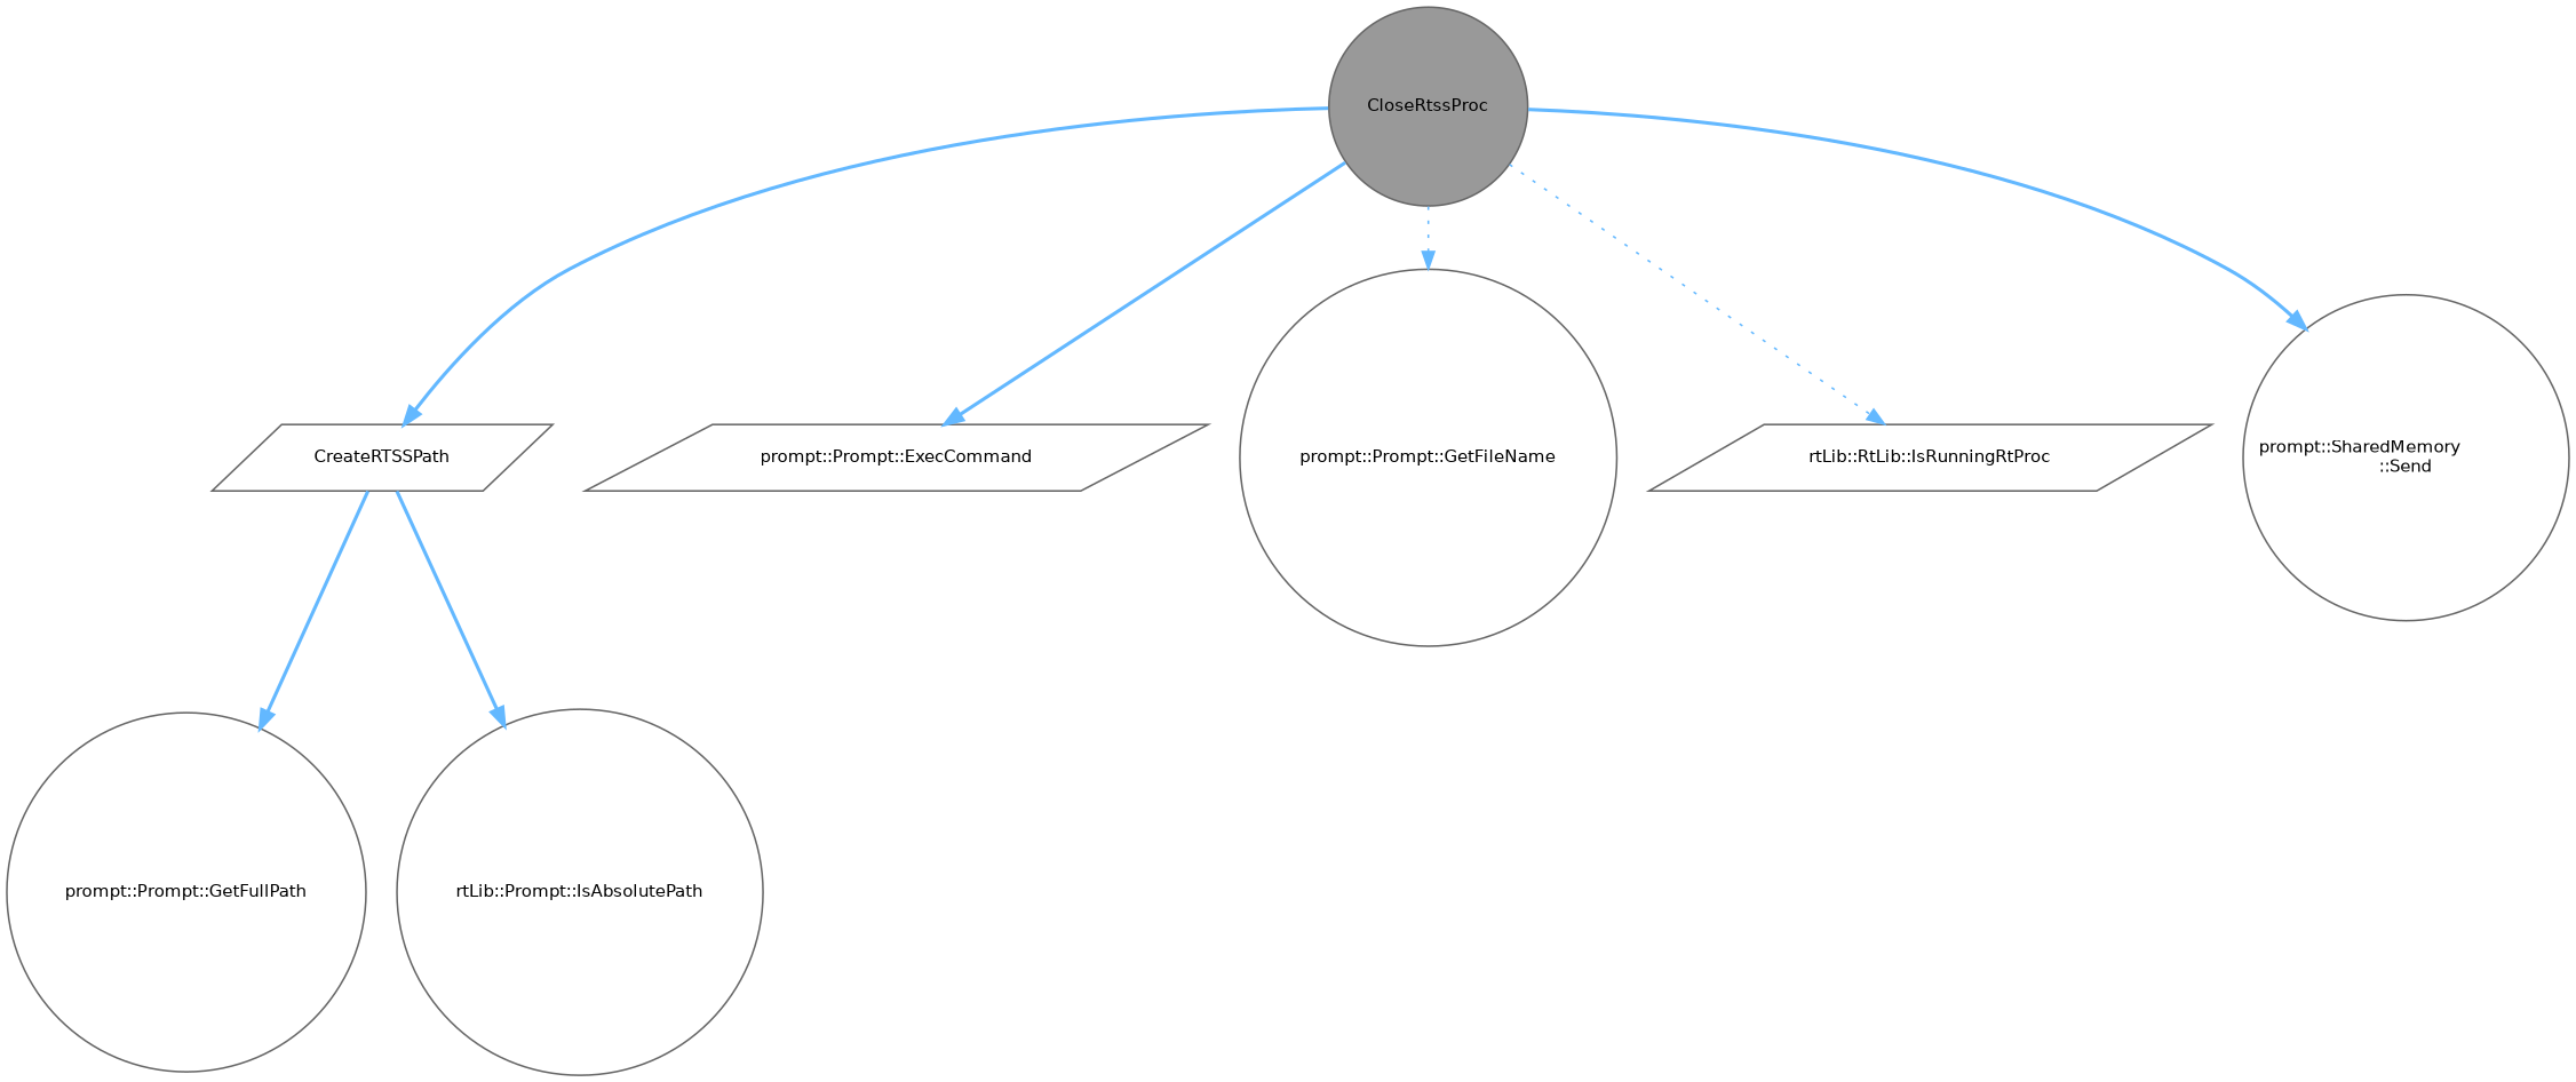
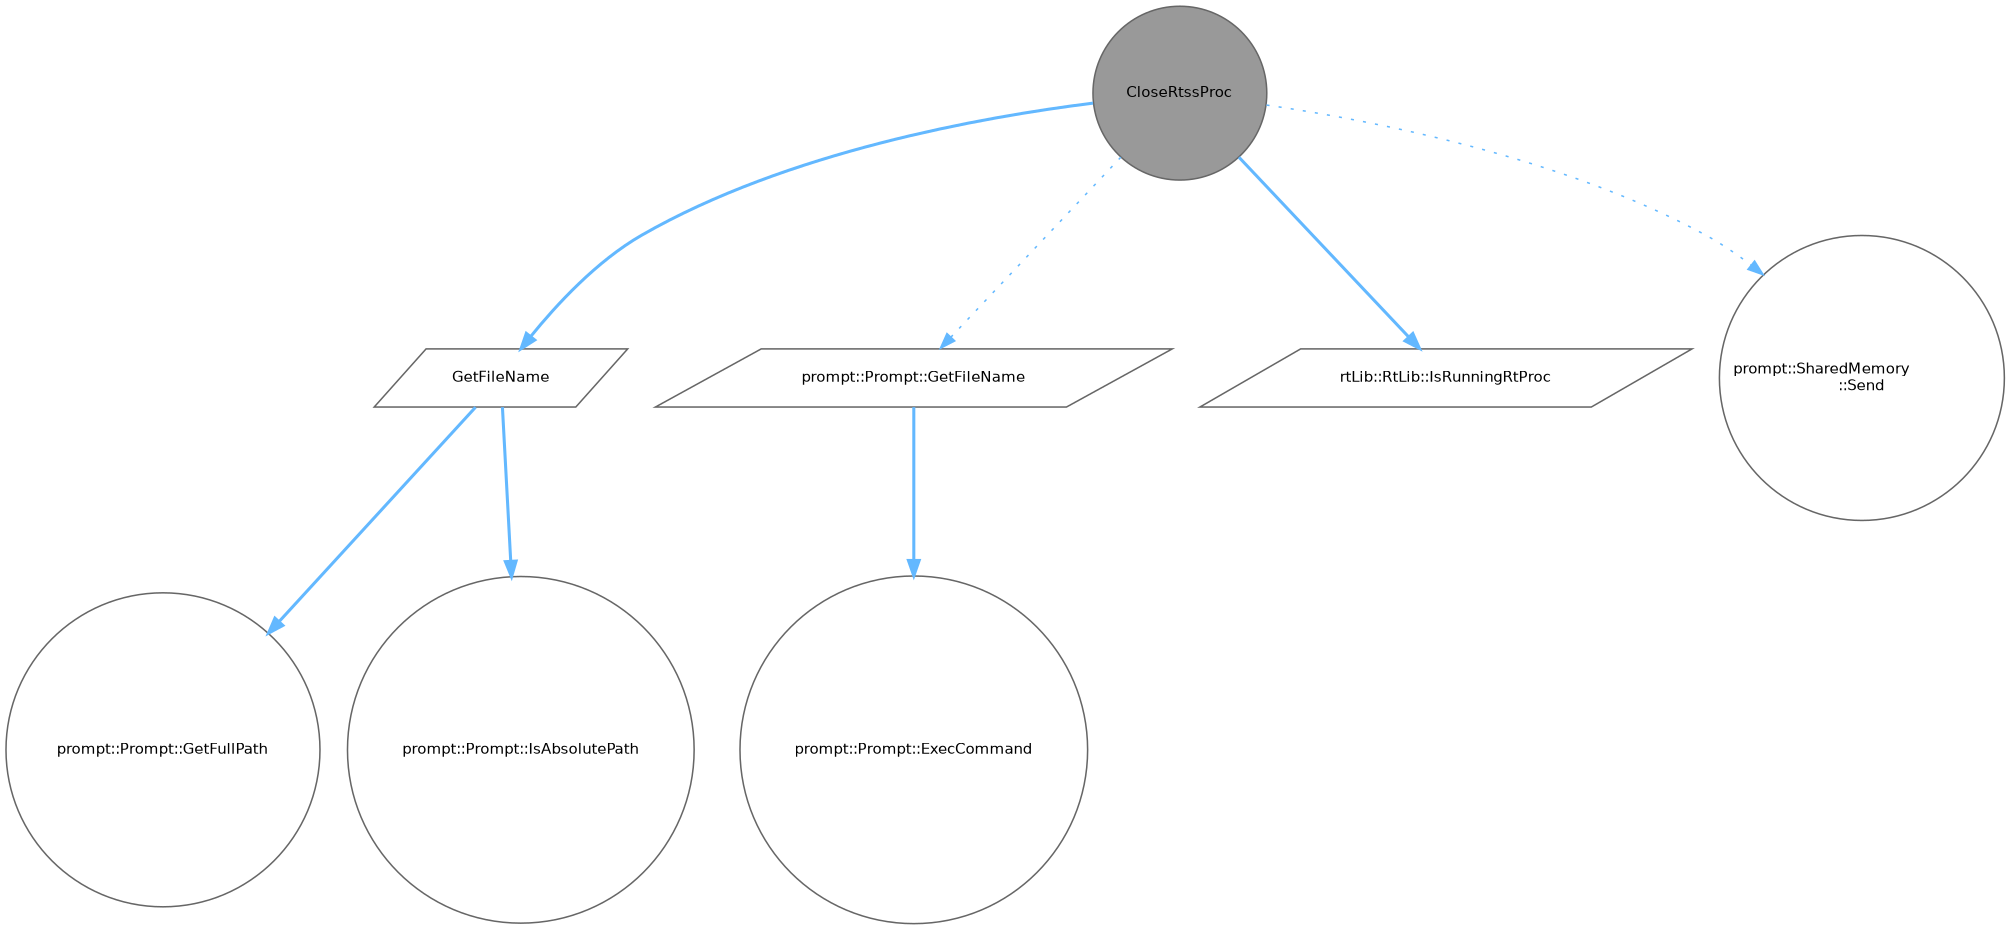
  digraph {
    rankdir=TB
    node [color=grey40 fillcolor=white fontname=Helvetica fontsize=10 shape=circle style=filled]
    edge [color=steelblue1 fontname=Helvetica fontsize=10 labelfontname=Helvetica labelfontsize=10 style=bold]
    n1 [color=gray40 fillcolor=grey60 fontcolor=black height=0.2 label=CloseRtssProc width=0.4]
-   n2 [height=0.2 label=CreateRTSSPath shape=parallelogram width=0.4]
-   n3 [height=0.2 label="prompt::Prompt::ExecCommand" shape=parallelogram width=0.4]
-   n4 [height=0.2 label="prompt::Prompt::GetFileName" width=0.4]
+   n2 [height=0.2 label=GetFileName shape=parallelogram width=0.4]
+   n3 [height=0.2 label="prompt::Prompt::ExecCommand" width=0.4]
+   n4 [height=0.2 label="prompt::Prompt::GetFileName" shape=parallelogram width=0.4]
    n5 [height=0.2 label="rtLib::RtLib::IsRunningRtProc" shape=parallelogram width=0.4]
    n6 [height=0.2 label="prompt::SharedMemory\l::Send" width=0.4]
    n7 [height=0.2 label="prompt::Prompt::GetFullPath" width=0.4]
-   n8 [height=0.2 label="rtLib::Prompt::IsAbsolutePath" width=0.4]
+   n8 [height=0.2 label="prompt::Prompt::IsAbsolutePath" width=0.4]
    n1 -> n2
-   n1 -> n3
+   n4 -> n3
    n1 -> n4 [style=dotted]
-   n1 -> n5 [style=dotted]
-   n1 -> n6
+   n1 -> n5
+   n1 -> n6 [style=dotted]
    n2 -> n7
    n2 -> n8
  }
